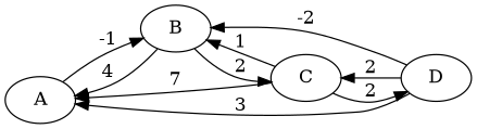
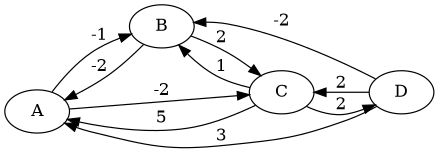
  digraph {
    rankdir=LR
    A
    B
    C
    D
    A -> B [label=-1]
-   B -> A [label=4]
+   A -> C [label=-2]
+   B -> A [label=-2]
    B -> C [label=2]
-   C -> A [label=7]
+   C -> A [label=5]
    C -> B [label=1]
    C -> D [label=2]
    D -> A [label=3]
    D -> B [label=-2]
    D -> C [label=2]
  }
